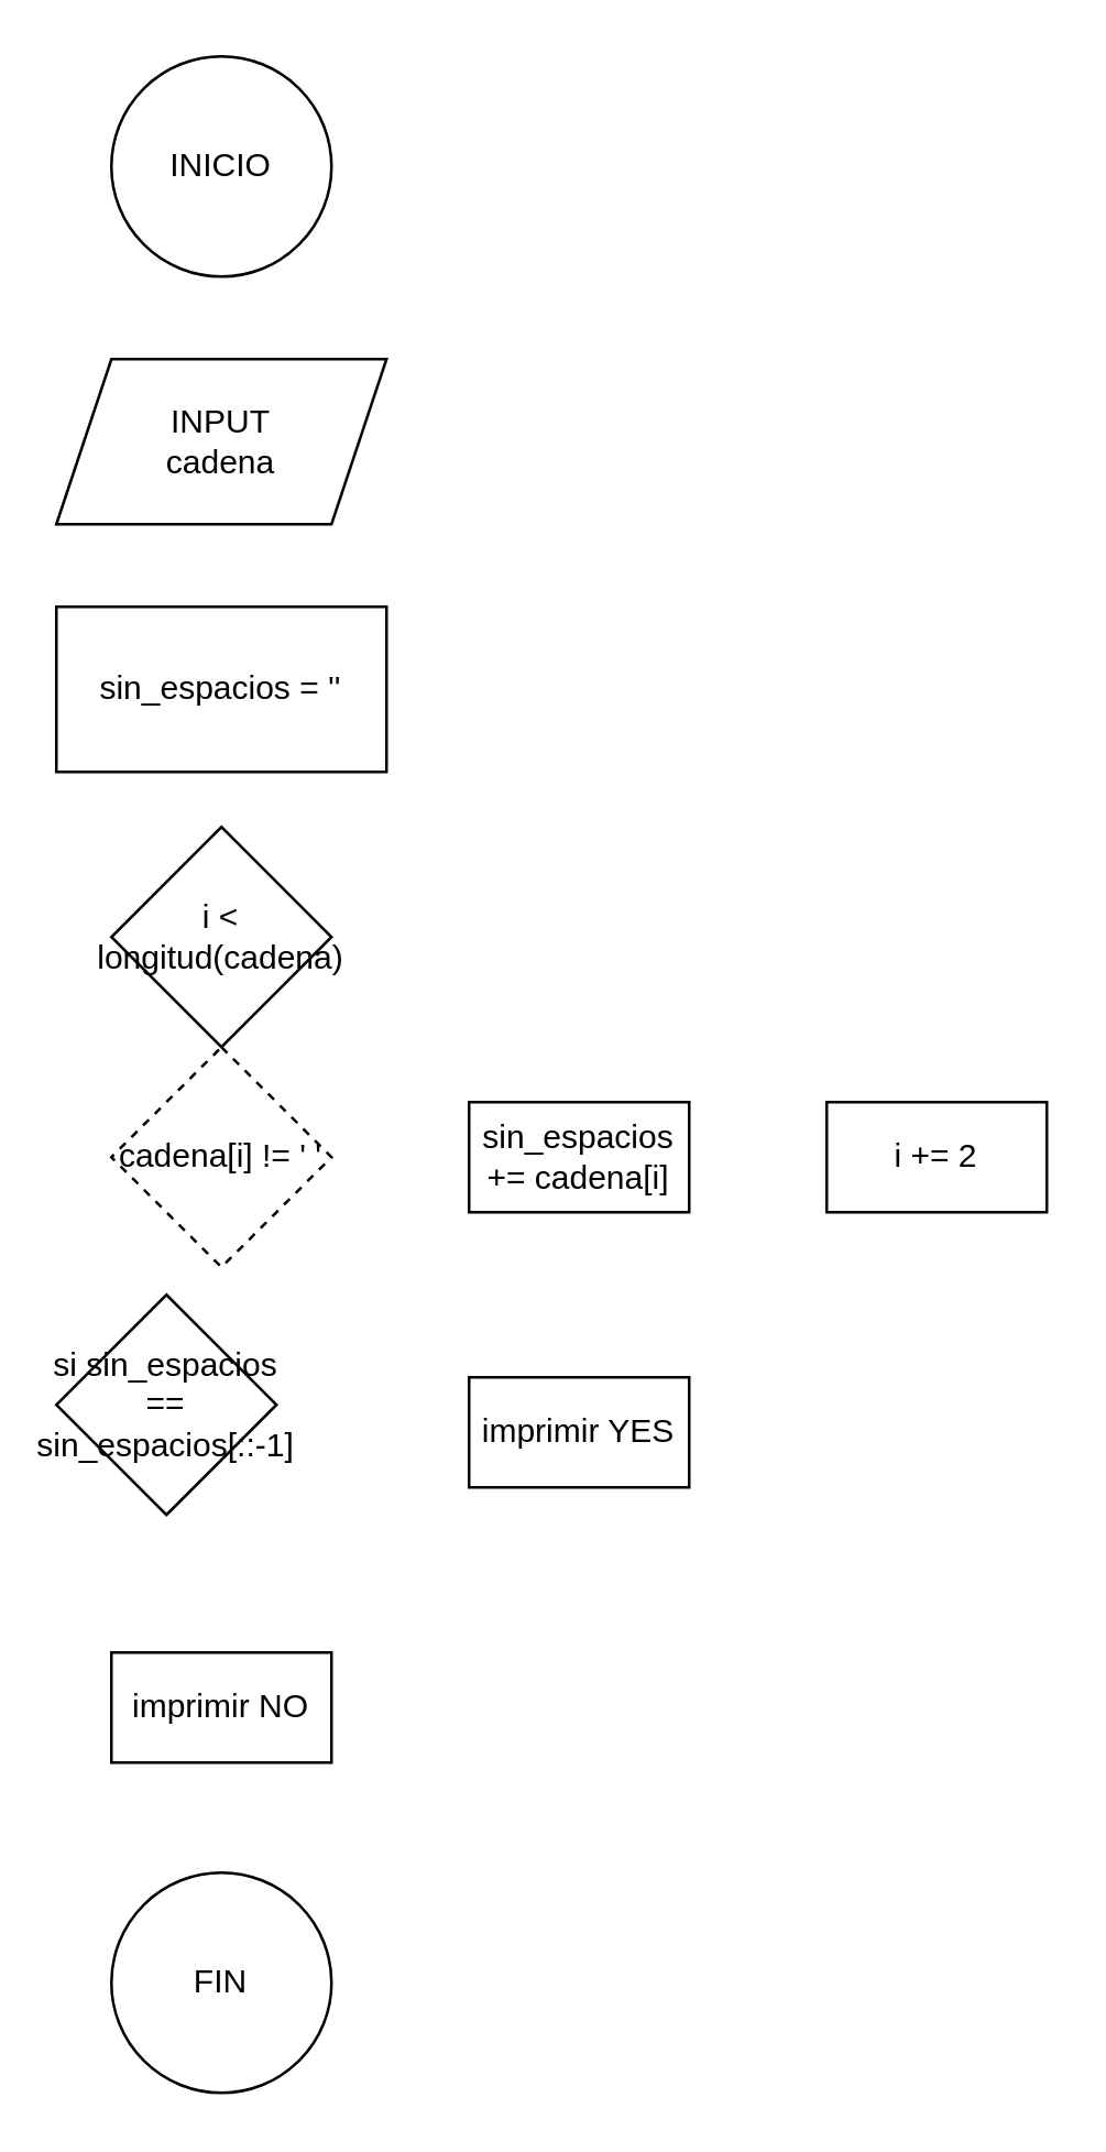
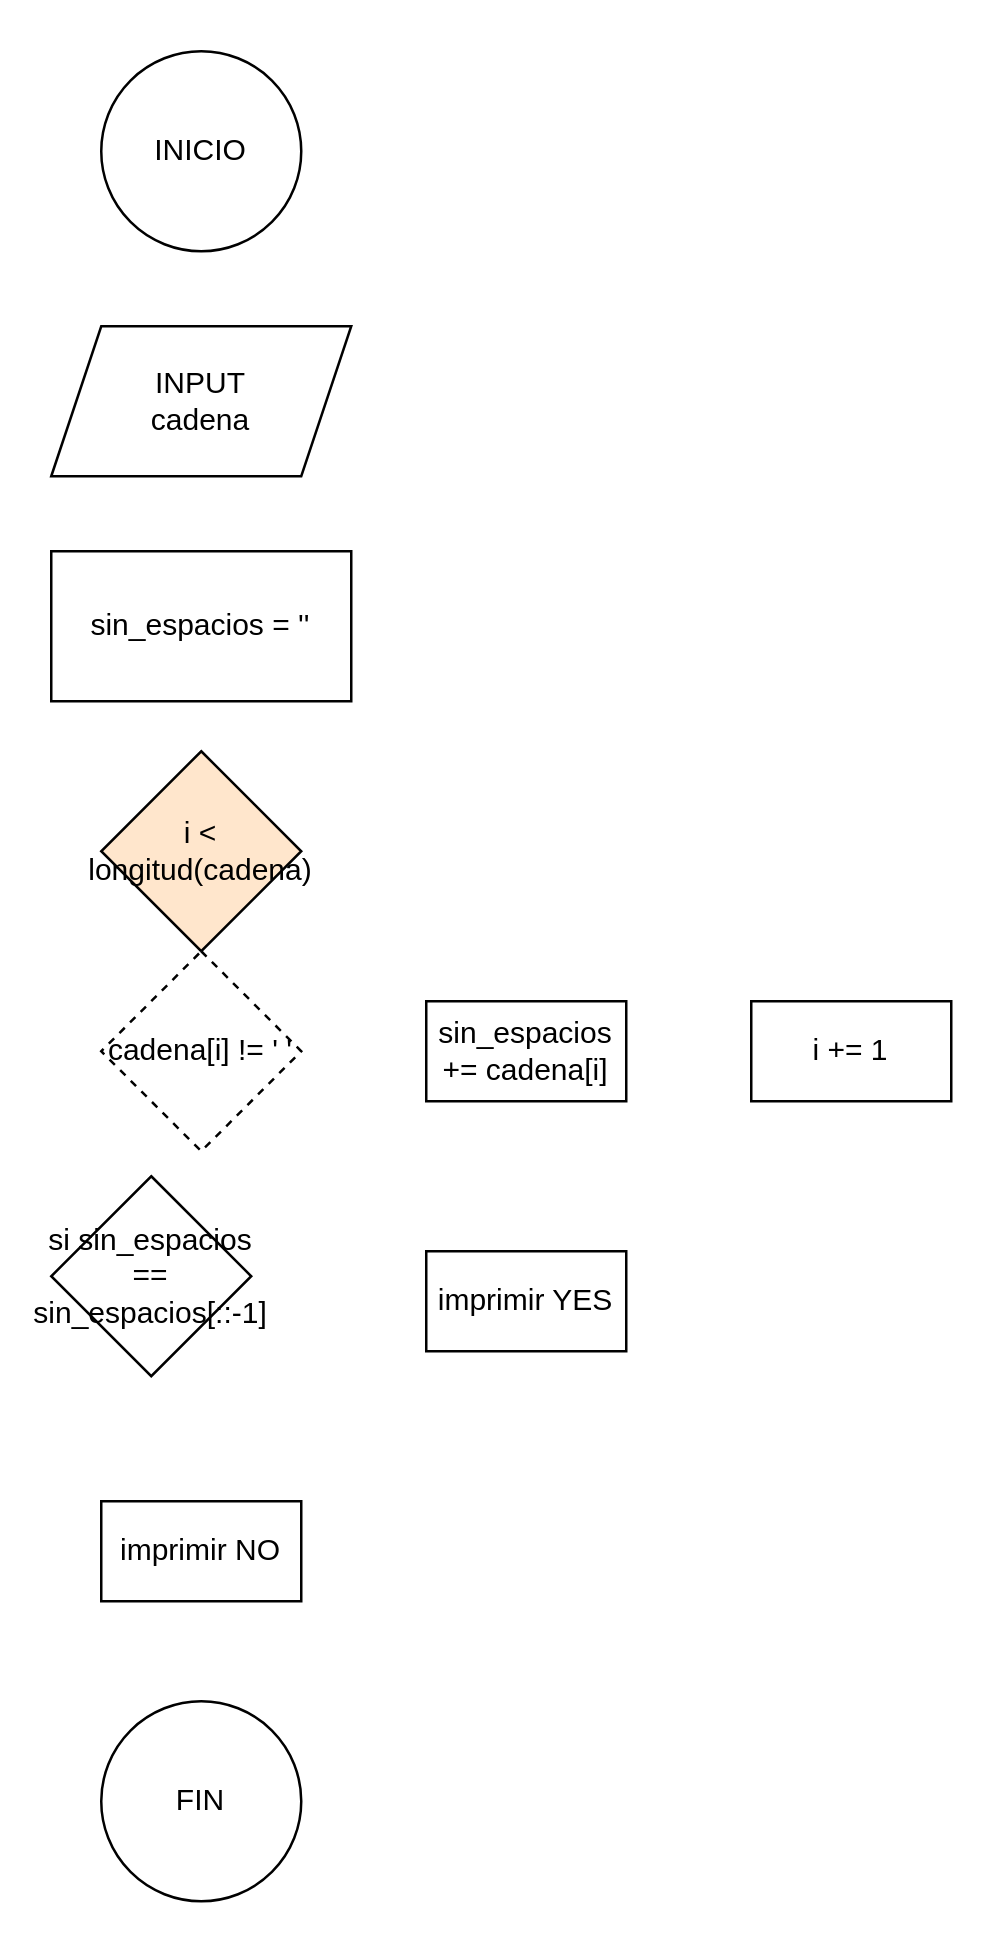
  <mxCell id="0" />
  <mxCell id="1" parent="0" />
  <mxCell id="2" value="INICIO" style="ellipse;whiteSpace=wrap;html=1;" vertex="1" parent="1"><mxGeometry x="40" y="20" width="80" height="80" as="geometry" /></mxCell>
  <mxCell id="3" value="INPUT&lt;div&gt;cadena&lt;/div&gt;" style="shape=parallelogram;perimeter=parallelogramPerimeter;whiteSpace=wrap;html=1;fixedSize=1;" vertex="1" parent="1"><mxGeometry x="20" y="130" width="120" height="60" as="geometry" /></mxCell>
  <mxCell id="4" value="sin_espacios = ''" style="whiteSpace=wrap;html=1;" vertex="1" parent="1"><mxGeometry x="20" y="220" width="120" height="60" as="geometry" /></mxCell>
- <mxCell id="5" value="i &lt; longitud(cadena)" style="rhombus;whiteSpace=wrap;html=1;" vertex="1" parent="1"><mxGeometry x="40" y="300" width="80" height="80" as="geometry" /></mxCell>
+ <mxCell id="5" value="i &lt; longitud(cadena)" style="rhombus;whiteSpace=wrap;html=1;fillColor=#ffe6cc;" vertex="1" parent="1"><mxGeometry x="40" y="300" width="80" height="80" as="geometry" /></mxCell>
  <mxCell id="6" value="cadena[i] != ' '" style="rhombus;whiteSpace=wrap;html=1;dashed=1;" vertex="1" parent="1"><mxGeometry x="40" y="380" width="80" height="80" as="geometry" /></mxCell>
  <mxCell id="7" value="sin_espacios += cadena[i]" style="whiteSpace=wrap;html=1;" vertex="1" parent="1"><mxGeometry x="170" y="400" width="80" height="40" as="geometry" /></mxCell>
- <mxCell id="8" value="i += 2" style="whiteSpace=wrap;html=1;" vertex="1" parent="1"><mxGeometry x="300" y="400" width="80" height="40" as="geometry" /></mxCell>
+ <mxCell id="8" value="i += 1" style="whiteSpace=wrap;html=1;" vertex="1" parent="1"><mxGeometry x="300" y="400" width="80" height="40" as="geometry" /></mxCell>
  <mxCell id="9" value="si sin_espacios == sin_espacios[::-1]" style="rhombus;whiteSpace=wrap;html=1;" vertex="1" parent="1"><mxGeometry x="20" y="470" width="80" height="80" as="geometry" /></mxCell>
  <mxCell id="10" value="imprimir YES" style="whiteSpace=wrap;html=1;" vertex="1" parent="1"><mxGeometry x="170" y="500" width="80" height="40" as="geometry" /></mxCell>
  <mxCell id="11" value="imprimir NO" style="whiteSpace=wrap;html=1;" vertex="1" parent="1"><mxGeometry x="40" y="600" width="80" height="40" as="geometry" /></mxCell>
  <mxCell id="12" value="FIN" style="ellipse;whiteSpace=wrap;html=1;" vertex="1" parent="1"><mxGeometry x="40" y="680" width="80" height="80" as="geometry" /></mxCell>
